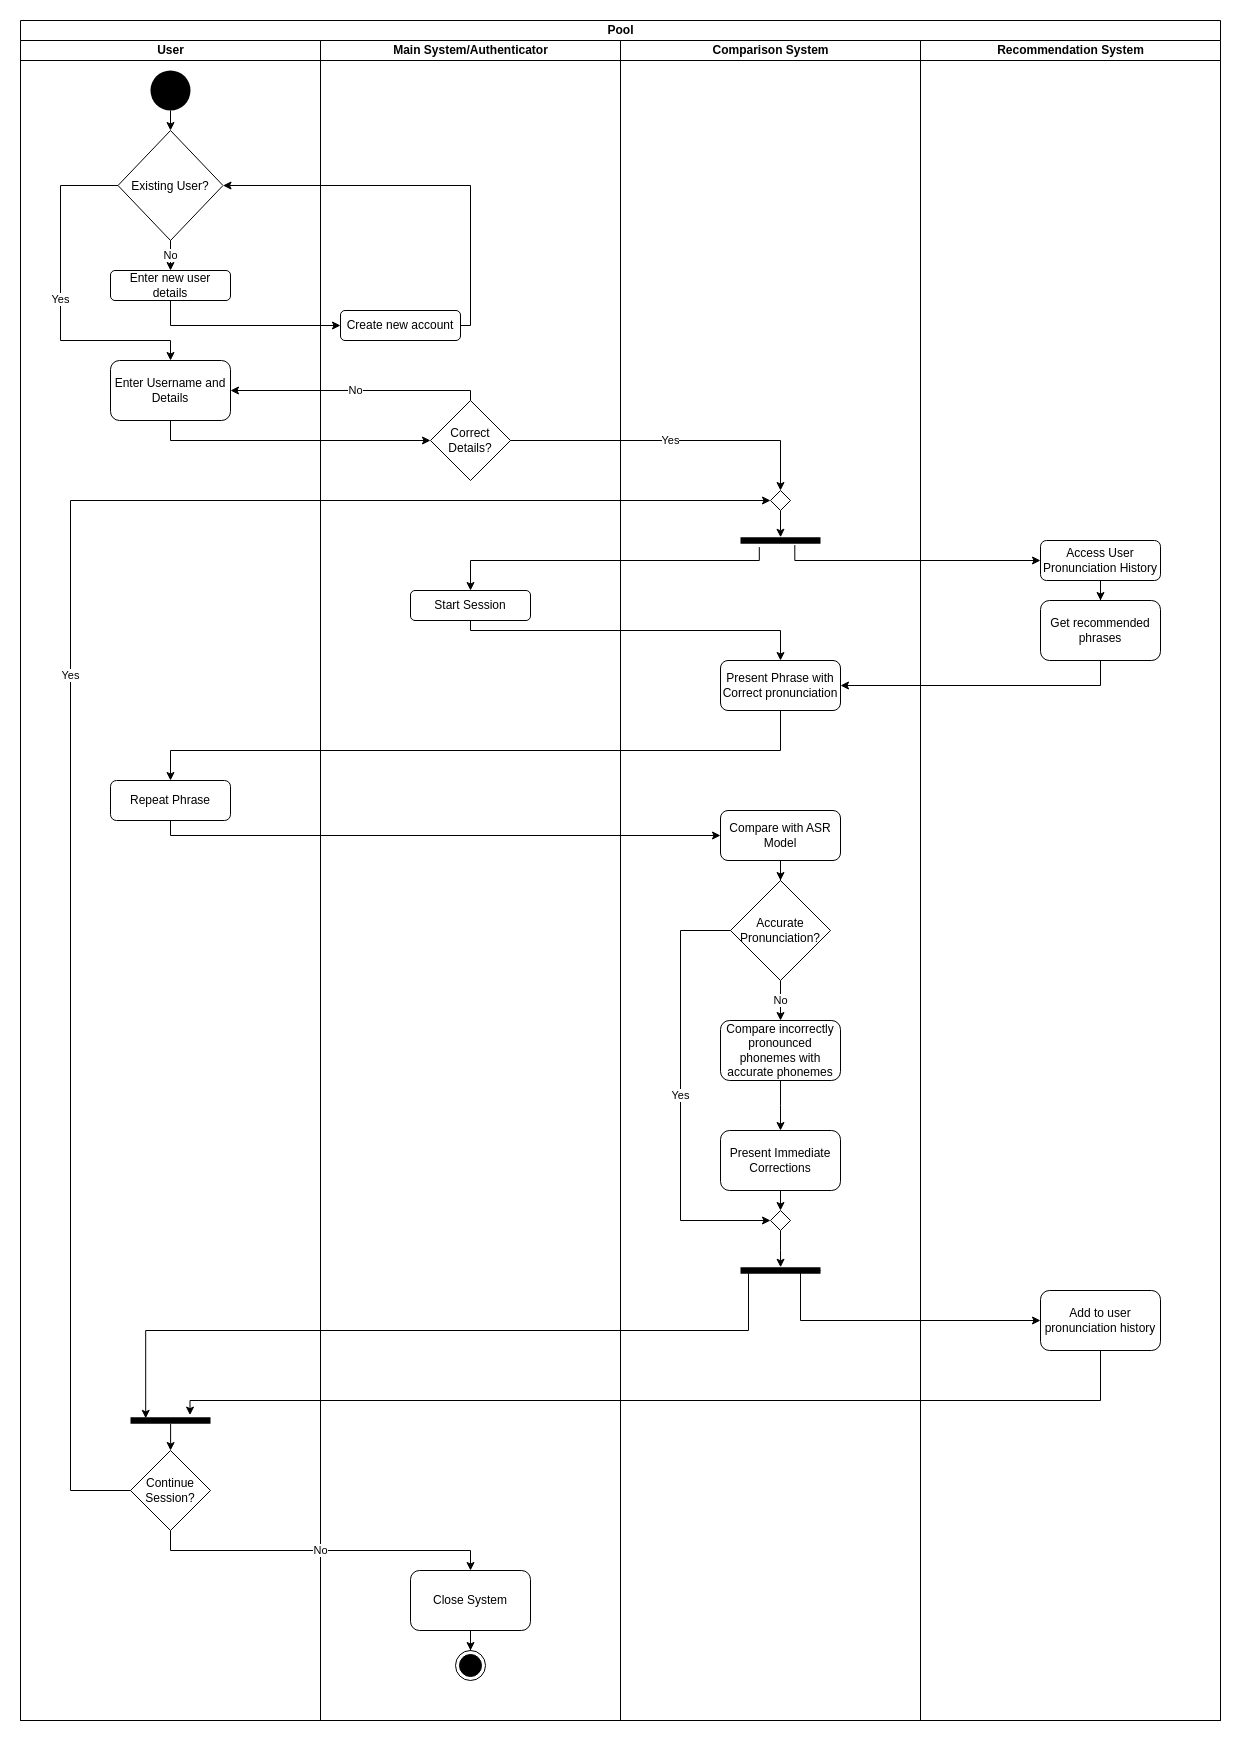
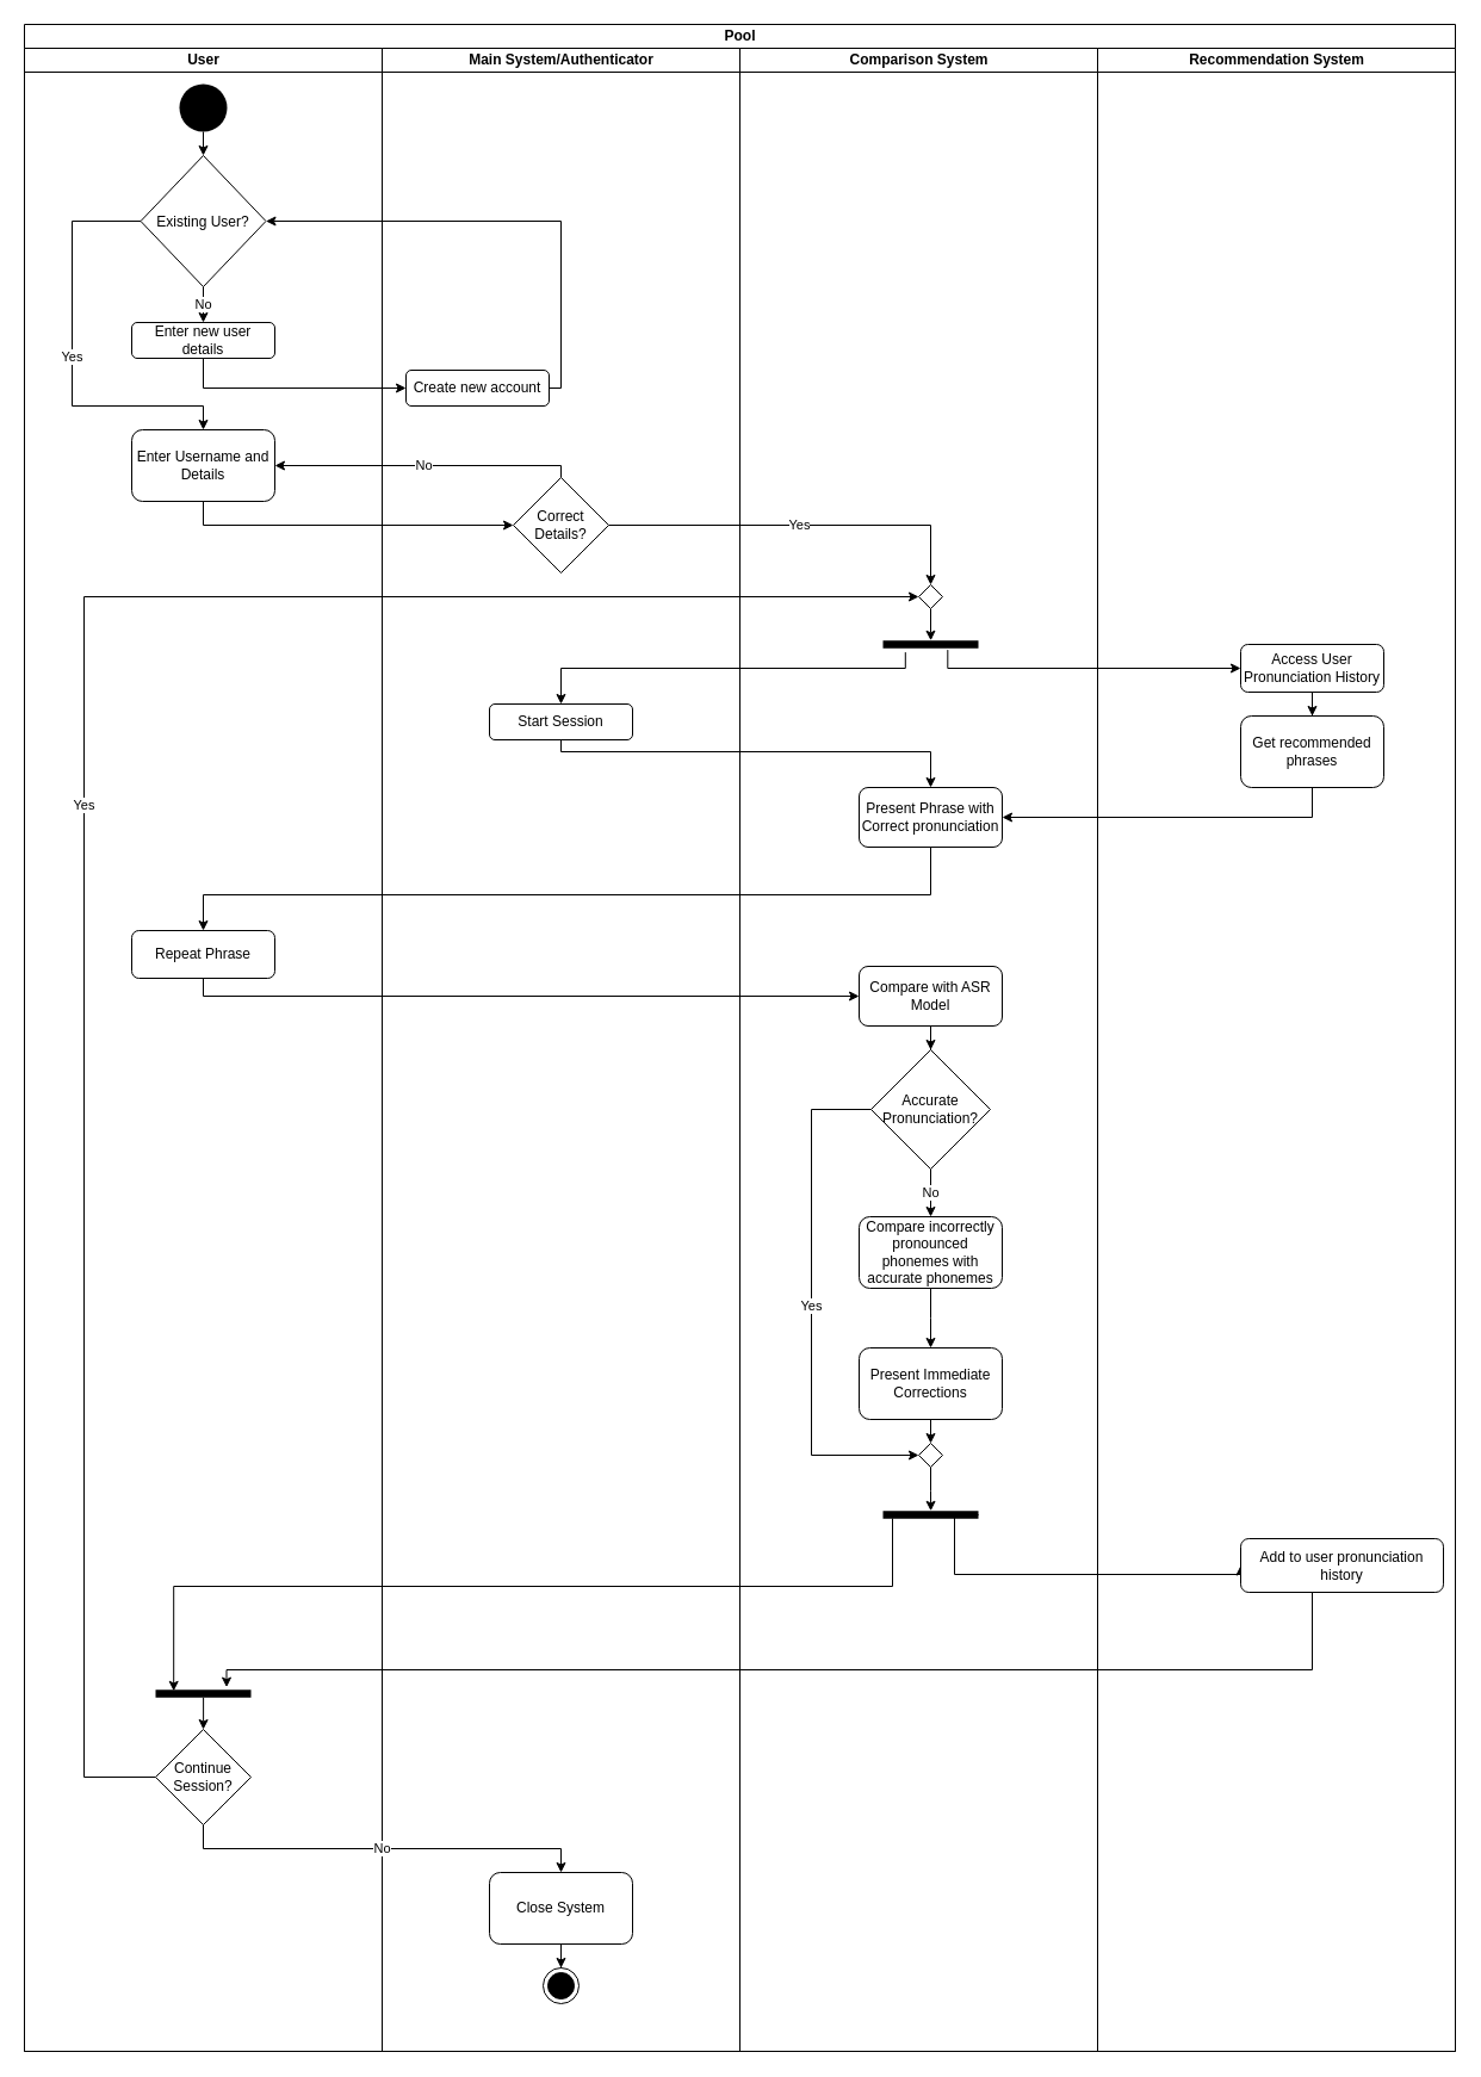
  <mxCell id="0" />
  <mxCell id="1" parent="0" />
  <mxCell id="2" value="Pool" style="swimlane;html=1;childLayout=stackLayout;resizeParent=1;resizeParentMax=0;startSize=20;" parent="1" vertex="1"><mxGeometry x="20" y="20" width="1200" height="1700" as="geometry" /></mxCell>
  <mxCell id="3" value="User" style="swimlane;html=1;startSize=20;" parent="2" vertex="1"><mxGeometry y="20" width="300" height="1680" as="geometry" /></mxCell>
  <mxCell id="4" value="" style="ellipse;fillColor=#000000;strokeColor=none;" parent="3" vertex="1"><mxGeometry x="130" y="30" width="40" height="40" as="geometry" /></mxCell>
  <mxCell id="5" value="Yes" style="edgeStyle=orthogonalEdgeStyle;rounded=0;orthogonalLoop=1;jettySize=auto;html=1;entryX=0.5;entryY=0;entryDx=0;entryDy=0;" parent="3" source="6" target="10" edge="1"><mxGeometry relative="1" as="geometry"><Array as="points"><mxPoint x="40" y="145" /><mxPoint x="40" y="300" /><mxPoint x="150" y="300" /></Array></mxGeometry></mxCell>
  <mxCell id="6" value="Existing User?" style="rhombus;" parent="3" vertex="1"><mxGeometry x="97.5" y="90" width="105" height="110" as="geometry" /></mxCell>
  <mxCell id="7" value="Enter new user details" style="rounded=1;whiteSpace=wrap;html=1;" parent="3" vertex="1"><mxGeometry x="90" y="230" width="120" height="30" as="geometry" /></mxCell>
  <mxCell id="8" value="" style="endArrow=classic;html=1;exitX=0.5;exitY=1;exitDx=0;exitDy=0;entryX=0.5;entryY=0;entryDx=0;entryDy=0;" parent="3" source="4" target="6" edge="1"><mxGeometry width="50" height="50" relative="1" as="geometry"><mxPoint x="440" y="170" as="sourcePoint" /><mxPoint x="490" y="120" as="targetPoint" /></mxGeometry></mxCell>
  <mxCell id="9" value="No" style="endArrow=classic;html=1;exitX=0.5;exitY=1;exitDx=0;exitDy=0;entryX=0.5;entryY=0;entryDx=0;entryDy=0;" parent="3" source="6" target="7" edge="1"><mxGeometry width="50" height="50" relative="1" as="geometry"><mxPoint x="410" y="130" as="sourcePoint" /><mxPoint x="460" y="80" as="targetPoint" /></mxGeometry></mxCell>
  <mxCell id="10" value="Enter Username and Details" style="rounded=1;whiteSpace=wrap;html=1;" parent="3" vertex="1"><mxGeometry x="90" y="320" width="120" height="60" as="geometry" /></mxCell>
  <mxCell id="11" value="Repeat Phrase" style="rounded=1;whiteSpace=wrap;html=1;" parent="3" vertex="1"><mxGeometry x="90" y="740" width="120" height="40" as="geometry" /></mxCell>
  <mxCell id="12" style="edgeStyle=orthogonalEdgeStyle;rounded=0;orthogonalLoop=1;jettySize=auto;html=1;" parent="3" source="13" target="14" edge="1"><mxGeometry relative="1" as="geometry" /></mxCell>
  <mxCell id="13" value="" style="html=1;points=[];perimeter=orthogonalPerimeter;fillColor=#000000;strokeColor=none;rotation=90;" parent="3" vertex="1"><mxGeometry x="146.75" y="1340" width="6.5" height="80" as="geometry" /></mxCell>
  <mxCell id="14" value="Continue Session?" style="rhombus;whiteSpace=wrap;html=1;" parent="3" vertex="1"><mxGeometry x="110" y="1410" width="80" height="80" as="geometry" /></mxCell>
  <mxCell id="15" value="Main System/Authenticator" style="swimlane;html=1;startSize=20;" parent="2" vertex="1"><mxGeometry x="300" y="20" width="300" height="1680" as="geometry" /></mxCell>
  <mxCell id="16" value="Close System" style="rounded=1;whiteSpace=wrap;html=1;" parent="15" vertex="1"><mxGeometry x="90" y="1530" width="120" height="60" as="geometry" /></mxCell>
  <mxCell id="17" value="" style="ellipse;html=1;shape=endState;fillColor=#000000;strokeColor=#000000;" parent="15" vertex="1"><mxGeometry x="135" y="1610" width="30" height="30" as="geometry" /></mxCell>
  <mxCell id="18" style="edgeStyle=orthogonalEdgeStyle;rounded=0;orthogonalLoop=1;jettySize=auto;html=1;entryX=0.5;entryY=0;entryDx=0;entryDy=0;" parent="15" source="16" target="17" edge="1"><mxGeometry relative="1" as="geometry" /></mxCell>
  <mxCell id="19" value="Start Session" style="rounded=1;whiteSpace=wrap;html=1;" parent="15" vertex="1"><mxGeometry x="90" y="550" width="120" height="30" as="geometry" /></mxCell>
  <mxCell id="20" value="Create new account" style="rounded=1;whiteSpace=wrap;html=1;" parent="15" vertex="1"><mxGeometry x="20" y="270" width="120" height="30" as="geometry" /></mxCell>
  <mxCell id="21" value="Correct Details?" style="rhombus;whiteSpace=wrap;html=1;" parent="15" vertex="1"><mxGeometry x="110" y="360" width="80" height="80" as="geometry" /></mxCell>
  <mxCell id="22" value="Comparison System" style="swimlane;html=1;startSize=20;" parent="2" vertex="1"><mxGeometry x="600" y="20" width="300" height="1680" as="geometry" /></mxCell>
  <mxCell id="23" style="edgeStyle=orthogonalEdgeStyle;rounded=0;orthogonalLoop=1;jettySize=auto;html=1;" edge="1" parent="22" source="24" target="25"><mxGeometry relative="1" as="geometry" /></mxCell>
  <mxCell id="24" value="" style="rhombus;whiteSpace=wrap;html=1;" vertex="1" parent="22"><mxGeometry x="150" y="1170" width="20" height="20" as="geometry" /></mxCell>
  <mxCell id="25" value="" style="html=1;points=[];perimeter=orthogonalPerimeter;fillColor=#000000;strokeColor=none;rotation=90;" vertex="1" parent="22"><mxGeometry x="156.75" y="1190" width="6.5" height="80" as="geometry" /></mxCell>
  <mxCell id="26" value="Recommendation System" style="swimlane;html=1;startSize=20;" vertex="1" parent="2"><mxGeometry x="900" y="20" width="300" height="1680" as="geometry" /></mxCell>
  <mxCell id="27" value="No" style="edgeStyle=orthogonalEdgeStyle;rounded=0;orthogonalLoop=1;jettySize=auto;html=1;entryX=0.5;entryY=0;entryDx=0;entryDy=0;" parent="2" source="14" target="16" edge="1"><mxGeometry relative="1" as="geometry"><Array as="points"><mxPoint x="150" y="1530" /></Array></mxGeometry></mxCell>
  <mxCell id="28" style="edgeStyle=orthogonalEdgeStyle;rounded=0;orthogonalLoop=1;jettySize=auto;html=1;entryX=0;entryY=0.5;entryDx=0;entryDy=0;" parent="2" source="7" target="20" edge="1"><mxGeometry relative="1" as="geometry"><Array as="points"><mxPoint x="150" y="305" /></Array></mxGeometry></mxCell>
  <mxCell id="29" style="edgeStyle=orthogonalEdgeStyle;rounded=0;orthogonalLoop=1;jettySize=auto;html=1;entryX=1;entryY=0.5;entryDx=0;entryDy=0;" parent="2" source="20" target="6" edge="1"><mxGeometry relative="1" as="geometry"><Array as="points"><mxPoint x="450" y="165" /></Array></mxGeometry></mxCell>
  <mxCell id="30" style="edgeStyle=orthogonalEdgeStyle;rounded=0;orthogonalLoop=1;jettySize=auto;html=1;entryX=0;entryY=0.5;entryDx=0;entryDy=0;" parent="2" source="10" target="21" edge="1"><mxGeometry relative="1" as="geometry"><Array as="points"><mxPoint x="150" y="420" /></Array></mxGeometry></mxCell>
  <mxCell id="31" value="No" style="edgeStyle=orthogonalEdgeStyle;rounded=0;orthogonalLoop=1;jettySize=auto;html=1;" edge="1" parent="2" source="21" target="10"><mxGeometry relative="1" as="geometry"><Array as="points"><mxPoint x="450" y="370" /></Array></mxGeometry></mxCell>
  <mxCell id="32" style="edgeStyle=orthogonalEdgeStyle;rounded=0;orthogonalLoop=1;jettySize=auto;html=1;entryX=0.162;entryY=0.81;entryDx=0;entryDy=0;entryPerimeter=0;exitX=0.962;exitY=0.9;exitDx=0;exitDy=0;exitPerimeter=0;" edge="1" parent="2" source="25" target="13"><mxGeometry relative="1" as="geometry"><Array as="points"><mxPoint x="728" y="1310" /><mxPoint x="125" y="1310" /></Array></mxGeometry></mxCell>
  <mxCell id="33" style="edgeStyle=orthogonalEdgeStyle;rounded=0;orthogonalLoop=1;jettySize=auto;html=1;entryX=1;entryY=0.5;entryDx=0;entryDy=0;" parent="1" source="52" target="35" edge="1"><mxGeometry relative="1" as="geometry"><Array as="points"><mxPoint x="1100" y="685" /></Array></mxGeometry></mxCell>
  <mxCell id="34" value="Yes" style="edgeStyle=orthogonalEdgeStyle;rounded=0;orthogonalLoop=1;jettySize=auto;html=1;entryX=0.5;entryY=0;entryDx=0;entryDy=0;" parent="1" source="21" target="44" edge="1"><mxGeometry relative="1" as="geometry" /></mxCell>
  <mxCell id="35" value="Present Phrase with Correct pronunciation" style="rounded=1;whiteSpace=wrap;html=1;" parent="1" vertex="1"><mxGeometry x="720" y="660" width="120" height="50" as="geometry" /></mxCell>
  <mxCell id="36" style="edgeStyle=orthogonalEdgeStyle;rounded=0;orthogonalLoop=1;jettySize=auto;html=1;" edge="1" parent="1" source="37" target="46"><mxGeometry relative="1" as="geometry" /></mxCell>
  <mxCell id="37" value="Compare with ASR Model" style="rounded=1;whiteSpace=wrap;html=1;" parent="1" vertex="1"><mxGeometry x="720" y="810" width="120" height="50" as="geometry" /></mxCell>
  <mxCell id="38" style="edgeStyle=orthogonalEdgeStyle;rounded=0;orthogonalLoop=1;jettySize=auto;html=1;entryX=0.5;entryY=0;entryDx=0;entryDy=0;exitX=1.515;exitY=0.765;exitDx=0;exitDy=0;exitPerimeter=0;" edge="1" parent="1" source="40" target="19"><mxGeometry relative="1" as="geometry"><Array as="points"><mxPoint x="759" y="560" /><mxPoint x="470" y="560" /></Array></mxGeometry></mxCell>
  <mxCell id="39" style="edgeStyle=orthogonalEdgeStyle;rounded=0;orthogonalLoop=1;jettySize=auto;html=1;exitX=1.206;exitY=0.321;exitDx=0;exitDy=0;exitPerimeter=0;" edge="1" parent="1" source="40" target="51"><mxGeometry relative="1" as="geometry"><Array as="points"><mxPoint x="794" y="560" /></Array></mxGeometry></mxCell>
  <mxCell id="40" value="" style="html=1;points=[];perimeter=orthogonalPerimeter;fillColor=#000000;strokeColor=none;rotation=90;" parent="1" vertex="1"><mxGeometry x="776.75" y="500" width="6.5" height="80" as="geometry" /></mxCell>
  <mxCell id="41" style="edgeStyle=orthogonalEdgeStyle;rounded=0;orthogonalLoop=1;jettySize=auto;html=1;" parent="1" source="44" target="40" edge="1"><mxGeometry relative="1" as="geometry" /></mxCell>
  <mxCell id="42" style="edgeStyle=orthogonalEdgeStyle;rounded=0;orthogonalLoop=1;jettySize=auto;html=1;exitX=0.25;exitY=1;exitDx=0;exitDy=0;entryX=0.5;entryY=0;entryDx=0;entryDy=0;" edge="1" parent="1" source="43" target="24"><mxGeometry relative="1" as="geometry" /></mxCell>
  <mxCell id="43" value="Present Immediate Corrections" style="rounded=1;whiteSpace=wrap;html=1;" parent="1" vertex="1"><mxGeometry x="720" y="1130" width="120" height="60" as="geometry" /></mxCell>
  <mxCell id="44" value="" style="rhombus;whiteSpace=wrap;html=1;" parent="1" vertex="1"><mxGeometry x="770" y="490" width="20" height="20" as="geometry" /></mxCell>
  <mxCell id="45" value="No" style="edgeStyle=orthogonalEdgeStyle;rounded=0;orthogonalLoop=1;jettySize=auto;html=1;entryX=0.5;entryY=0;entryDx=0;entryDy=0;" edge="1" parent="1" source="46" target="48"><mxGeometry relative="1" as="geometry" /></mxCell>
  <mxCell id="46" value="Accurate Pronunciation?" style="rhombus;whiteSpace=wrap;html=1;" vertex="1" parent="1"><mxGeometry x="730" y="880" width="100" height="100" as="geometry" /></mxCell>
  <mxCell id="47" value="Yes" style="edgeStyle=orthogonalEdgeStyle;rounded=0;orthogonalLoop=1;jettySize=auto;html=1;entryX=0;entryY=0.5;entryDx=0;entryDy=0;" edge="1" parent="1" source="46" target="24"><mxGeometry relative="1" as="geometry"><mxPoint x="680" y="1234.8" as="targetPoint" /><Array as="points"><mxPoint x="680" y="930" /><mxPoint x="680" y="1220" /></Array></mxGeometry></mxCell>
  <mxCell id="48" value="Compare incorrectly pronounced phonemes with accurate phonemes" style="rounded=1;whiteSpace=wrap;html=1;" vertex="1" parent="1"><mxGeometry x="720" y="1020" width="120" height="60" as="geometry" /></mxCell>
  <mxCell id="49" style="edgeStyle=orthogonalEdgeStyle;rounded=0;orthogonalLoop=1;jettySize=auto;html=1;entryX=0;entryY=0.5;entryDx=0;entryDy=0;" edge="1" parent="1" source="25" target="53"><mxGeometry relative="1" as="geometry"><Array as="points"><mxPoint x="800" y="1270" /><mxPoint x="800" y="1320" /></Array></mxGeometry></mxCell>
  <mxCell id="50" style="edgeStyle=orthogonalEdgeStyle;rounded=0;orthogonalLoop=1;jettySize=auto;html=1;entryX=0.5;entryY=0;entryDx=0;entryDy=0;" parent="1" source="51" target="52" edge="1"><mxGeometry relative="1" as="geometry" /></mxCell>
  <mxCell id="51" value="Access User Pronunciation History" style="rounded=1;whiteSpace=wrap;html=1;" parent="1" vertex="1"><mxGeometry x="1040" y="540" width="120" height="40" as="geometry" /></mxCell>
  <mxCell id="52" value="Get recommended phrases" style="rounded=1;whiteSpace=wrap;html=1;" parent="1" vertex="1"><mxGeometry x="1040" y="600" width="120" height="60" as="geometry" /></mxCell>
- <mxCell id="53" value="Add to user pronunciation history" style="rounded=1;whiteSpace=wrap;html=1;" parent="1" vertex="1"><mxGeometry x="1040" y="1290" width="120" height="60" as="geometry" /></mxCell>
+ <mxCell id="53" value="Add to user pronunciation history" style="rounded=1;whiteSpace=wrap;html=1;" parent="1" vertex="1"><mxGeometry x="1040" y="1290" width="170" height="45" as="geometry" /></mxCell>
  <mxCell id="54" style="edgeStyle=orthogonalEdgeStyle;rounded=0;orthogonalLoop=1;jettySize=auto;html=1;" edge="1" parent="1" source="48"><mxGeometry relative="1" as="geometry"><mxPoint x="780" y="1130" as="targetPoint" /></mxGeometry></mxCell>
  <mxCell id="55" style="edgeStyle=orthogonalEdgeStyle;rounded=0;orthogonalLoop=1;jettySize=auto;html=1;entryX=0.5;entryY=0;entryDx=0;entryDy=0;" parent="1" source="35" target="11" edge="1"><mxGeometry relative="1" as="geometry"><Array as="points"><mxPoint x="780" y="750" /><mxPoint x="170" y="750" /></Array></mxGeometry></mxCell>
  <mxCell id="56" style="edgeStyle=orthogonalEdgeStyle;rounded=0;orthogonalLoop=1;jettySize=auto;html=1;entryX=0;entryY=0.5;entryDx=0;entryDy=0;" parent="1" source="11" target="37" edge="1"><mxGeometry relative="1" as="geometry"><Array as="points"><mxPoint x="170" y="835" /></Array></mxGeometry></mxCell>
  <mxCell id="57" value="Yes" style="edgeStyle=orthogonalEdgeStyle;rounded=0;orthogonalLoop=1;jettySize=auto;html=1;entryX=0;entryY=0.5;entryDx=0;entryDy=0;exitX=0;exitY=0.5;exitDx=0;exitDy=0;" parent="1" source="14" target="44" edge="1"><mxGeometry relative="1" as="geometry"><mxPoint x="70" y="530" as="targetPoint" /><Array as="points"><mxPoint x="70" y="1490" /><mxPoint x="70" y="500" /></Array></mxGeometry></mxCell>
  <mxCell id="58" style="edgeStyle=orthogonalEdgeStyle;rounded=0;orthogonalLoop=1;jettySize=auto;html=1;entryX=-0.331;entryY=0.256;entryDx=0;entryDy=0;entryPerimeter=0;" parent="1" source="53" target="13" edge="1"><mxGeometry relative="1" as="geometry"><Array as="points"><mxPoint x="1100" y="1400" /><mxPoint x="190" y="1400" /></Array><mxPoint x="770" y="1320" as="sourcePoint" /></mxGeometry></mxCell>
  <mxCell id="59" style="edgeStyle=orthogonalEdgeStyle;rounded=0;orthogonalLoop=1;jettySize=auto;html=1;entryX=0.5;entryY=0;entryDx=0;entryDy=0;" edge="1" parent="1" source="19" target="35"><mxGeometry relative="1" as="geometry"><Array as="points"><mxPoint x="470" y="630" /><mxPoint x="780" y="630" /></Array></mxGeometry></mxCell>
